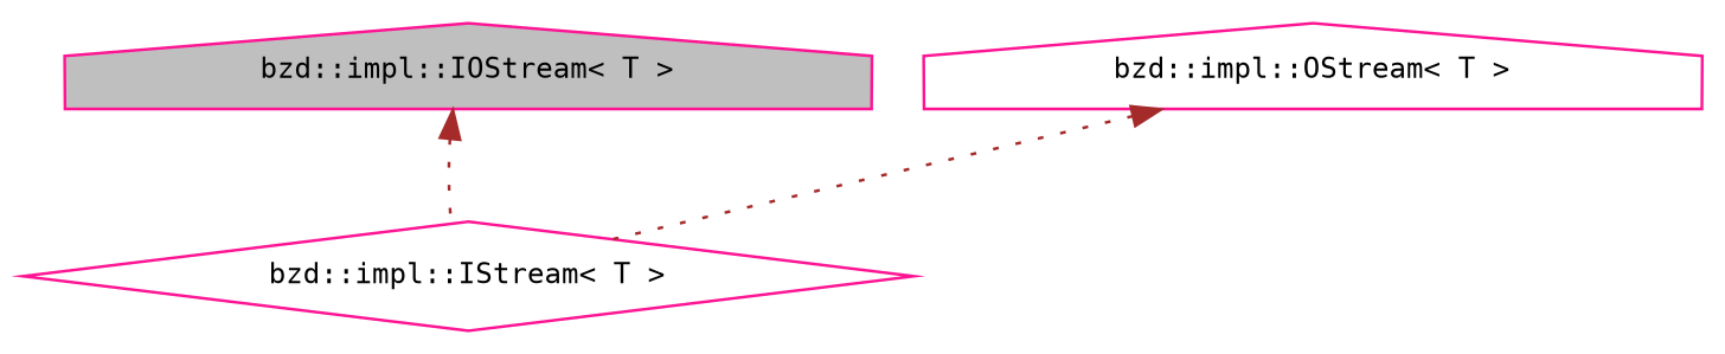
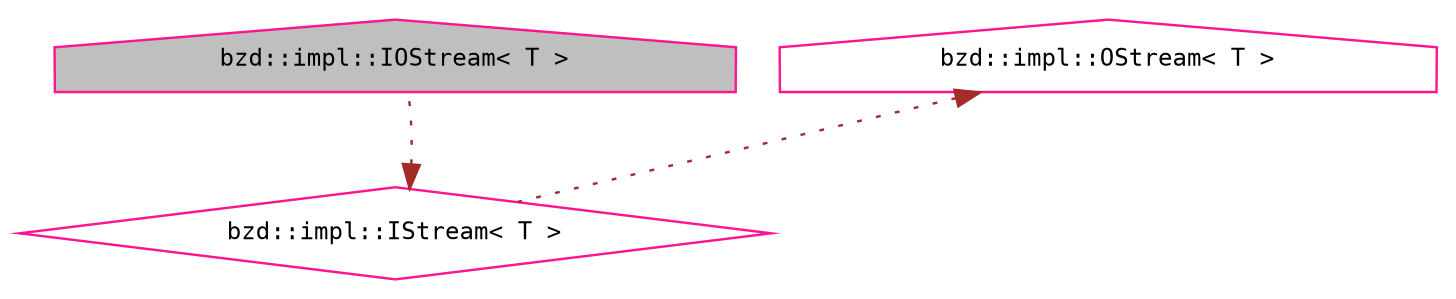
  digraph {
    fontname="DejaVu Sans Mono"
    node [color=deeppink fillcolor=white fontname="DejaVu Sans Mono" fontsize=10 shape=house style=filled]
    edge [color=brown dir=back fontname="DejaVu Sans Mono" fontsize=10 labelfontname=Helvetica labelfontsize=10 style=dotted]
    n1 [fillcolor=grey75 fontcolor=black height=0.2 label="bzd::impl::IOStream\< T \>" width=0.4]
    n2 [height=0.2 label="bzd::impl::IStream\< T \>" shape=diamond width=0.4]
    n3 [height=0.2 label="bzd::impl::OStream\< T \>" width=0.4]
-   n1 -> n2
+   n2 -> n1
    n3 -> n2
  }
